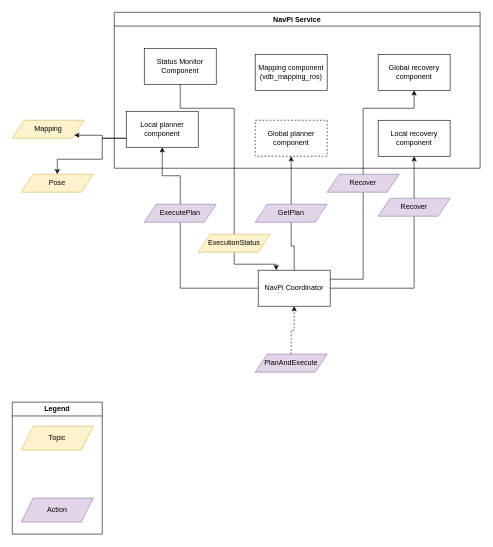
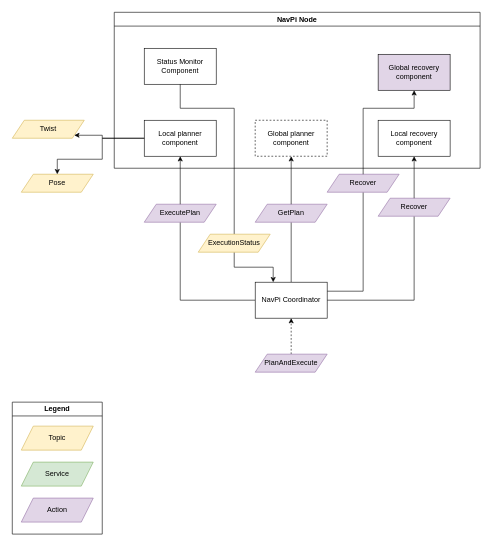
  <mxCell id="0" />
  <mxCell id="1" parent="0" />
  <mxCell id="2" style="edgeStyle=orthogonalEdgeStyle;shape=connector;rounded=0;orthogonalLoop=1;jettySize=auto;html=1;labelBackgroundColor=default;strokeColor=default;align=center;verticalAlign=middle;fontFamily=Helvetica;fontSize=11;fontColor=default;endArrow=none;endFill=0;" parent="1" source="6" target="26" edge="1"><mxGeometry relative="1" as="geometry" /></mxCell>
  <mxCell id="3" style="edgeStyle=orthogonalEdgeStyle;shape=connector;rounded=0;orthogonalLoop=1;jettySize=auto;html=1;labelBackgroundColor=default;strokeColor=default;align=center;verticalAlign=middle;fontFamily=Helvetica;fontSize=11;fontColor=default;endArrow=none;endFill=0;" parent="1" source="6" target="29" edge="1"><mxGeometry relative="1" as="geometry" /></mxCell>
  <mxCell id="4" style="edgeStyle=orthogonalEdgeStyle;shape=connector;rounded=0;orthogonalLoop=1;jettySize=auto;html=1;labelBackgroundColor=default;strokeColor=default;align=center;verticalAlign=middle;fontFamily=Helvetica;fontSize=11;fontColor=default;endArrow=none;endFill=0;" parent="1" source="6" target="31" edge="1"><mxGeometry relative="1" as="geometry" /></mxCell>
  <mxCell id="5" style="edgeStyle=orthogonalEdgeStyle;shape=connector;rounded=0;orthogonalLoop=1;jettySize=auto;html=1;labelBackgroundColor=default;strokeColor=default;align=center;verticalAlign=middle;fontFamily=Helvetica;fontSize=11;fontColor=default;endArrow=none;endFill=0;exitX=1;exitY=0.25;exitDx=0;exitDy=0;" parent="1" source="6" target="30" edge="1"><mxGeometry relative="1" as="geometry" /></mxCell>
- <mxCell id="6" value="NavPi Coordinator" style="rounded=0;whiteSpace=wrap;html=1;" parent="1" vertex="1"><mxGeometry x="430" y="450" width="120" height="60" as="geometry" /></mxCell>
- <mxCell id="7" value="NavPi Service" style="swimlane;whiteSpace=wrap;html=1;" parent="1" vertex="1"><mxGeometry x="190" y="20" width="610" height="260" as="geometry" /></mxCell>
+ <mxCell id="6" value="NavPi Coordinator" style="rounded=0;whiteSpace=wrap;html=1;" parent="1" vertex="1"><mxGeometry x="425" y="470" width="120" height="60" as="geometry" /></mxCell>
+ <mxCell id="7" value="NavPi Node" style="swimlane;whiteSpace=wrap;html=1;" parent="1" vertex="1"><mxGeometry x="190" y="20" width="610" height="260" as="geometry" /></mxCell>
  <mxCell id="8" value="Global planner component" style="rounded=0;whiteSpace=wrap;html=1;dashed=1;" parent="7" vertex="1"><mxGeometry x="235" y="180" width="120" height="60" as="geometry" /></mxCell>
- <mxCell id="9" value="Local planner component" style="rounded=0;whiteSpace=wrap;html=1;" parent="7" vertex="1"><mxGeometry x="20" y="165" width="120" height="60" as="geometry" /></mxCell>
- <mxCell id="10" value="Mapping component&lt;br&gt;(vdb_mapping_ros)" style="rounded=0;whiteSpace=wrap;html=1;" parent="7" vertex="1"><mxGeometry x="235" y="70" width="120" height="60" as="geometry" /></mxCell>
- <mxCell id="11" value="Global recovery component" style="rounded=0;whiteSpace=wrap;html=1;" parent="7" vertex="1"><mxGeometry x="440" y="70" width="120" height="60" as="geometry" /></mxCell>
+ <mxCell id="9" value="Local planner component" style="rounded=0;whiteSpace=wrap;html=1;" parent="7" vertex="1"><mxGeometry x="50" y="180" width="120" height="60" as="geometry" /></mxCell>
+ <mxCell id="11" value="Global recovery component" style="rounded=0;whiteSpace=wrap;html=1;fillColor=#e1d5e7;" parent="7" vertex="1"><mxGeometry x="440" y="70" width="120" height="60" as="geometry" /></mxCell>
  <mxCell id="12" value="Local recovery component" style="rounded=0;whiteSpace=wrap;html=1;" parent="7" vertex="1"><mxGeometry x="440" y="180" width="120" height="60" as="geometry" /></mxCell>
  <mxCell id="13" value="Status Monitor&lt;br&gt;Component" style="rounded=0;whiteSpace=wrap;html=1;" parent="7" vertex="1"><mxGeometry x="50" y="60" width="120" height="60" as="geometry" /></mxCell>
  <mxCell id="14" value="Legend" style="swimlane;whiteSpace=wrap;html=1;" parent="1" vertex="1"><mxGeometry x="20" y="670" width="150" height="220" as="geometry" /></mxCell>
+ <mxCell id="15" value="Service" style="shape=parallelogram;perimeter=parallelogramPerimeter;whiteSpace=wrap;html=1;fixedSize=1;fillColor=#d5e8d4;strokeColor=#82b366;movable=1;resizable=1;rotatable=1;deletable=1;editable=1;locked=0;connectable=1;" parent="14" vertex="1"><mxGeometry x="15" y="100" width="120" height="40" as="geometry" /></mxCell>
  <mxCell id="16" value="Topic" style="shape=parallelogram;perimeter=parallelogramPerimeter;whiteSpace=wrap;html=1;fixedSize=1;fillColor=#fff2cc;strokeColor=#d6b656;movable=1;resizable=1;rotatable=1;deletable=1;editable=1;locked=0;connectable=1;" parent="14" vertex="1"><mxGeometry x="15" y="40" width="120" height="40" as="geometry" /></mxCell>
  <mxCell id="17" value="Action" style="shape=parallelogram;perimeter=parallelogramPerimeter;whiteSpace=wrap;html=1;fixedSize=1;fillColor=#e1d5e7;strokeColor=#9673a6;movable=1;resizable=1;rotatable=1;deletable=1;editable=1;locked=0;connectable=1;" parent="14" vertex="1"><mxGeometry x="15" y="160" width="120" height="40" as="geometry" /></mxCell>
  <mxCell id="18" style="edgeStyle=orthogonalEdgeStyle;rounded=0;orthogonalLoop=1;jettySize=auto;html=1;endArrow=classic;endFill=1;dashed=1;" parent="1" source="19" target="6" edge="1"><mxGeometry relative="1" as="geometry" /></mxCell>
  <mxCell id="19" value="PlanAndExecute" style="shape=parallelogram;perimeter=parallelogramPerimeter;whiteSpace=wrap;html=1;fixedSize=1;fillColor=#e1d5e7;strokeColor=#9673a6;movable=1;resizable=1;rotatable=1;deletable=1;editable=1;locked=0;connectable=1;" parent="1" vertex="1"><mxGeometry x="425" y="590" width="120" height="30" as="geometry" /></mxCell>
  <mxCell id="20" style="edgeStyle=orthogonalEdgeStyle;shape=connector;rounded=0;orthogonalLoop=1;jettySize=auto;html=1;entryX=0.25;entryY=0;entryDx=0;entryDy=0;labelBackgroundColor=default;strokeColor=default;align=center;verticalAlign=middle;fontFamily=Helvetica;fontSize=11;fontColor=default;endArrow=classic;endFill=1;" parent="1" source="28" target="6" edge="1"><mxGeometry relative="1" as="geometry" /></mxCell>
  <mxCell id="21" style="edgeStyle=orthogonalEdgeStyle;shape=connector;rounded=0;orthogonalLoop=1;jettySize=auto;html=1;labelBackgroundColor=default;strokeColor=default;align=center;verticalAlign=middle;fontFamily=Helvetica;fontSize=11;fontColor=default;endArrow=none;endFill=0;" parent="1" source="13" target="28" edge="1"><mxGeometry relative="1" as="geometry"><Array as="points"><mxPoint x="300" y="180" /><mxPoint x="390" y="180" /></Array></mxGeometry></mxCell>
- <mxCell id="22" value="Mapping" style="shape=parallelogram;perimeter=parallelogramPerimeter;whiteSpace=wrap;html=1;fixedSize=1;fillColor=#fff2cc;strokeColor=#d6b656;movable=1;resizable=1;rotatable=1;deletable=1;editable=1;locked=0;connectable=1;" parent="1" vertex="1"><mxGeometry x="20" y="200" width="120" height="30" as="geometry" /></mxCell>
+ <mxCell id="22" value="Twist" style="shape=parallelogram;perimeter=parallelogramPerimeter;whiteSpace=wrap;html=1;fixedSize=1;fillColor=#fff2cc;strokeColor=#d6b656;movable=1;resizable=1;rotatable=1;deletable=1;editable=1;locked=0;connectable=1;" parent="1" vertex="1"><mxGeometry x="20" y="200" width="120" height="30" as="geometry" /></mxCell>
  <mxCell id="23" value="Pose" style="shape=parallelogram;perimeter=parallelogramPerimeter;whiteSpace=wrap;html=1;fixedSize=1;fillColor=#fff2cc;strokeColor=#d6b656;movable=1;resizable=1;rotatable=1;deletable=1;editable=1;locked=0;connectable=1;" parent="1" vertex="1"><mxGeometry x="35" y="290" width="120" height="30" as="geometry" /></mxCell>
  <mxCell id="24" style="edgeStyle=orthogonalEdgeStyle;shape=connector;rounded=0;orthogonalLoop=1;jettySize=auto;html=1;labelBackgroundColor=default;strokeColor=default;align=center;verticalAlign=middle;fontFamily=Helvetica;fontSize=11;fontColor=default;endArrow=classic;endFill=1;" parent="1" source="9" target="22" edge="1"><mxGeometry relative="1" as="geometry"><Array as="points"><mxPoint x="170" y="230" /><mxPoint x="170" y="225" /></Array></mxGeometry></mxCell>
  <mxCell id="25" style="edgeStyle=orthogonalEdgeStyle;shape=connector;rounded=0;orthogonalLoop=1;jettySize=auto;html=1;labelBackgroundColor=default;strokeColor=default;align=center;verticalAlign=middle;fontFamily=Helvetica;fontSize=11;fontColor=default;endArrow=classic;endFill=1;" parent="1" source="9" target="23" edge="1"><mxGeometry relative="1" as="geometry"><Array as="points"><mxPoint x="170" y="230" /><mxPoint x="170" y="265" /></Array></mxGeometry></mxCell>
  <mxCell id="26" value="ExecutePlan" style="shape=parallelogram;perimeter=parallelogramPerimeter;whiteSpace=wrap;html=1;fixedSize=1;fillColor=#e1d5e7;strokeColor=#9673a6;movable=1;resizable=1;rotatable=1;deletable=1;editable=1;locked=0;connectable=1;" parent="1" vertex="1"><mxGeometry x="240" y="340" width="120" height="30" as="geometry" /></mxCell>
  <mxCell id="27" style="edgeStyle=orthogonalEdgeStyle;shape=connector;rounded=0;orthogonalLoop=1;jettySize=auto;html=1;labelBackgroundColor=default;strokeColor=default;align=center;verticalAlign=middle;fontFamily=Helvetica;fontSize=11;fontColor=default;endArrow=classic;endFill=1;" parent="1" source="26" target="9" edge="1"><mxGeometry relative="1" as="geometry" /></mxCell>
  <mxCell id="28" value="ExecutionStatus" style="shape=parallelogram;perimeter=parallelogramPerimeter;whiteSpace=wrap;html=1;fixedSize=1;fillColor=#fff2cc;strokeColor=#d6b656;movable=1;resizable=1;rotatable=1;deletable=1;editable=1;locked=0;connectable=1;" parent="1" vertex="1"><mxGeometry x="330" y="390" width="120" height="30" as="geometry" /></mxCell>
  <mxCell id="29" value="GetPlan" style="shape=parallelogram;perimeter=parallelogramPerimeter;whiteSpace=wrap;html=1;fixedSize=1;fillColor=#e1d5e7;strokeColor=#9673a6;movable=1;resizable=1;rotatable=1;deletable=1;editable=1;locked=0;connectable=1;" parent="1" vertex="1"><mxGeometry x="425" y="340" width="120" height="30" as="geometry" /></mxCell>
  <mxCell id="30" value="Recover" style="shape=parallelogram;perimeter=parallelogramPerimeter;whiteSpace=wrap;html=1;fixedSize=1;fillColor=#e1d5e7;strokeColor=#9673a6;movable=1;resizable=1;rotatable=1;deletable=1;editable=1;locked=0;connectable=1;" parent="1" vertex="1"><mxGeometry x="545" y="290" width="120" height="30" as="geometry" /></mxCell>
  <mxCell id="31" value="Recover" style="shape=parallelogram;perimeter=parallelogramPerimeter;whiteSpace=wrap;html=1;fixedSize=1;fillColor=#e1d5e7;strokeColor=#9673a6;movable=1;resizable=1;rotatable=1;deletable=1;editable=1;locked=0;connectable=1;" parent="1" vertex="1"><mxGeometry x="630" y="330" width="120" height="30" as="geometry" /></mxCell>
  <mxCell id="32" style="edgeStyle=orthogonalEdgeStyle;shape=connector;rounded=0;orthogonalLoop=1;jettySize=auto;html=1;labelBackgroundColor=default;strokeColor=default;align=center;verticalAlign=middle;fontFamily=Helvetica;fontSize=11;fontColor=default;endArrow=classic;endFill=1;" parent="1" source="29" target="8" edge="1"><mxGeometry relative="1" as="geometry" /></mxCell>
  <mxCell id="33" style="edgeStyle=orthogonalEdgeStyle;shape=connector;rounded=0;orthogonalLoop=1;jettySize=auto;html=1;labelBackgroundColor=default;strokeColor=default;align=center;verticalAlign=middle;fontFamily=Helvetica;fontSize=11;fontColor=default;endArrow=classic;endFill=1;" parent="1" source="30" target="11" edge="1"><mxGeometry relative="1" as="geometry"><Array as="points"><mxPoint x="605" y="180" /><mxPoint x="690" y="180" /></Array></mxGeometry></mxCell>
  <mxCell id="34" style="edgeStyle=orthogonalEdgeStyle;shape=connector;rounded=0;orthogonalLoop=1;jettySize=auto;html=1;labelBackgroundColor=default;strokeColor=default;align=center;verticalAlign=middle;fontFamily=Helvetica;fontSize=11;fontColor=default;endArrow=classic;endFill=1;" parent="1" source="31" target="12" edge="1"><mxGeometry relative="1" as="geometry" /></mxCell>
